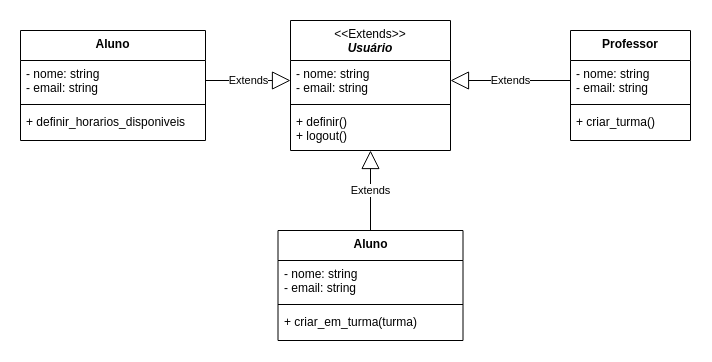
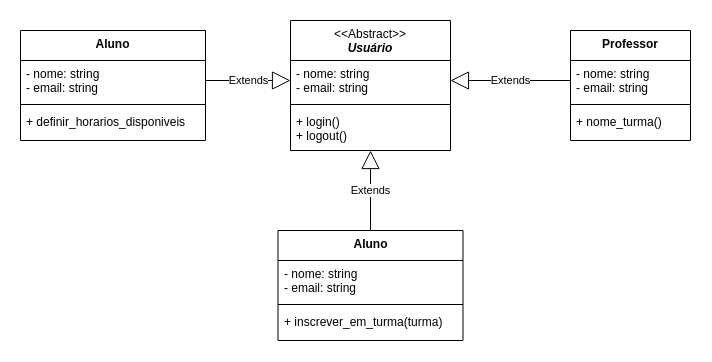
  <mxCell id="0" />
  <mxCell id="1" parent="0" />
- <mxCell id="2" value="&lt;div&gt;&lt;span style=&quot;font-weight: normal;&quot;&gt;&amp;lt;&amp;lt;Extends&amp;gt;&amp;gt;&lt;/span&gt;&lt;/div&gt;&lt;i&gt;Usuário&lt;/i&gt;" style="swimlane;fontStyle=1;align=center;verticalAlign=top;childLayout=stackLayout;horizontal=1;startSize=40;horizontalStack=0;resizeParent=1;resizeParentMax=0;resizeLast=0;collapsible=1;marginBottom=0;whiteSpace=wrap;html=1;" vertex="1" parent="1"><mxGeometry x="290" y="20" width="160" height="130" as="geometry"><mxRectangle x="360" y="320" width="100" height="30" as="alternateBounds" /></mxGeometry></mxCell>
+ <mxCell id="2" value="&lt;div&gt;&lt;span style=&quot;font-weight: normal;&quot;&gt;&amp;lt;&amp;lt;Abstract&amp;gt;&amp;gt;&lt;/span&gt;&lt;/div&gt;&lt;i&gt;Usuário&lt;/i&gt;" style="swimlane;fontStyle=1;align=center;verticalAlign=top;childLayout=stackLayout;horizontal=1;startSize=40;horizontalStack=0;resizeParent=1;resizeParentMax=0;resizeLast=0;collapsible=1;marginBottom=0;whiteSpace=wrap;html=1;" vertex="1" parent="1"><mxGeometry x="290" y="20" width="160" height="130" as="geometry"><mxRectangle x="360" y="320" width="100" height="30" as="alternateBounds" /></mxGeometry></mxCell>
  <mxCell id="3" value="- nome: string&lt;div&gt;- email: string&lt;/div&gt;&lt;div&gt;&lt;br&gt;&lt;/div&gt;" style="text;strokeColor=none;fillColor=none;align=left;verticalAlign=top;spacingLeft=4;spacingRight=4;overflow=hidden;rotatable=0;points=[[0,0.5],[1,0.5]];portConstraint=eastwest;whiteSpace=wrap;html=1;" vertex="1" parent="2"><mxGeometry y="40" width="160" height="40" as="geometry" /></mxCell>
  <mxCell id="4" value="" style="line;strokeWidth=1;fillColor=none;align=left;verticalAlign=middle;spacingTop=-1;spacingLeft=3;spacingRight=3;rotatable=0;labelPosition=right;points=[];portConstraint=eastwest;strokeColor=inherit;" vertex="1" parent="2"><mxGeometry y="80" width="160" height="8" as="geometry" /></mxCell>
- <mxCell id="5" value="+ definir()&lt;div&gt;+ logout()&lt;/div&gt;" style="text;strokeColor=none;fillColor=none;align=left;verticalAlign=top;spacingLeft=4;spacingRight=4;overflow=hidden;rotatable=0;points=[[0,0.5],[1,0.5]];portConstraint=eastwest;whiteSpace=wrap;html=1;" vertex="1" parent="2"><mxGeometry y="88" width="160" height="42" as="geometry" /></mxCell>
+ <mxCell id="5" value="+ login()&lt;div&gt;+ logout()&lt;/div&gt;" style="text;strokeColor=none;fillColor=none;align=left;verticalAlign=top;spacingLeft=4;spacingRight=4;overflow=hidden;rotatable=0;points=[[0,0.5],[1,0.5]];portConstraint=eastwest;whiteSpace=wrap;html=1;" vertex="1" parent="2"><mxGeometry y="88" width="160" height="42" as="geometry" /></mxCell>
  <mxCell id="6" value="Professor" style="swimlane;fontStyle=1;align=center;verticalAlign=top;childLayout=stackLayout;horizontal=1;startSize=30;horizontalStack=0;resizeParent=1;resizeParentMax=0;resizeLast=0;collapsible=1;marginBottom=0;whiteSpace=wrap;html=1;" vertex="1" parent="1"><mxGeometry x="570" y="30" width="120" height="110" as="geometry"><mxRectangle x="360" y="320" width="100" height="30" as="alternateBounds" /></mxGeometry></mxCell>
  <mxCell id="7" value="- nome: string&lt;div&gt;- email: string&lt;/div&gt;&lt;div&gt;&lt;br&gt;&lt;/div&gt;" style="text;strokeColor=none;fillColor=none;align=left;verticalAlign=top;spacingLeft=4;spacingRight=4;overflow=hidden;rotatable=0;points=[[0,0.5],[1,0.5]];portConstraint=eastwest;whiteSpace=wrap;html=1;" vertex="1" parent="6"><mxGeometry y="30" width="120" height="40" as="geometry" /></mxCell>
  <mxCell id="8" value="" style="line;strokeWidth=1;fillColor=none;align=left;verticalAlign=middle;spacingTop=-1;spacingLeft=3;spacingRight=3;rotatable=0;labelPosition=right;points=[];portConstraint=eastwest;strokeColor=inherit;" vertex="1" parent="6"><mxGeometry y="70" width="120" height="8" as="geometry" /></mxCell>
- <mxCell id="9" value="+ criar_turma()" style="text;strokeColor=none;fillColor=none;align=left;verticalAlign=top;spacingLeft=4;spacingRight=4;overflow=hidden;rotatable=0;points=[[0,0.5],[1,0.5]];portConstraint=eastwest;whiteSpace=wrap;html=1;" vertex="1" parent="6"><mxGeometry y="78" width="120" height="32" as="geometry" /></mxCell>
+ <mxCell id="9" value="+ nome_turma()" style="text;strokeColor=none;fillColor=none;align=left;verticalAlign=top;spacingLeft=4;spacingRight=4;overflow=hidden;rotatable=0;points=[[0,0.5],[1,0.5]];portConstraint=eastwest;whiteSpace=wrap;html=1;" vertex="1" parent="6"><mxGeometry y="78" width="120" height="32" as="geometry" /></mxCell>
  <mxCell id="10" value="Extends" style="endArrow=block;endSize=16;endFill=0;html=1;rounded=0;exitX=0;exitY=0.5;exitDx=0;exitDy=0;entryX=1;entryY=0.5;entryDx=0;entryDy=0;" edge="1" parent="1" source="7" target="3"><mxGeometry width="160" relative="1" as="geometry"><mxPoint x="450" y="200" as="sourcePoint" /><mxPoint x="610" y="200" as="targetPoint" /></mxGeometry></mxCell>
  <mxCell id="11" value="Aluno" style="swimlane;fontStyle=1;align=center;verticalAlign=top;childLayout=stackLayout;horizontal=1;startSize=30;horizontalStack=0;resizeParent=1;resizeParentMax=0;resizeLast=0;collapsible=1;marginBottom=0;whiteSpace=wrap;html=1;" vertex="1" parent="1"><mxGeometry x="277.5" y="230" width="185" height="110" as="geometry"><mxRectangle x="360" y="320" width="100" height="30" as="alternateBounds" /></mxGeometry></mxCell>
  <mxCell id="12" value="- nome: string&lt;div&gt;- email: string&lt;/div&gt;&lt;div&gt;&lt;br&gt;&lt;/div&gt;" style="text;strokeColor=none;fillColor=none;align=left;verticalAlign=top;spacingLeft=4;spacingRight=4;overflow=hidden;rotatable=0;points=[[0,0.5],[1,0.5]];portConstraint=eastwest;whiteSpace=wrap;html=1;" vertex="1" parent="11"><mxGeometry y="30" width="185" height="40" as="geometry" /></mxCell>
  <mxCell id="13" value="" style="line;strokeWidth=1;fillColor=none;align=left;verticalAlign=middle;spacingTop=-1;spacingLeft=3;spacingRight=3;rotatable=0;labelPosition=right;points=[];portConstraint=eastwest;strokeColor=inherit;" vertex="1" parent="11"><mxGeometry y="70" width="185" height="8" as="geometry" /></mxCell>
- <mxCell id="14" value="+ criar_em_turma(turma)" style="text;strokeColor=none;fillColor=none;align=left;verticalAlign=top;spacingLeft=4;spacingRight=4;overflow=hidden;rotatable=0;points=[[0,0.5],[1,0.5]];portConstraint=eastwest;whiteSpace=wrap;html=1;" vertex="1" parent="11"><mxGeometry y="78" width="185" height="32" as="geometry" /></mxCell>
+ <mxCell id="14" value="+ inscrever_em_turma(turma)" style="text;strokeColor=none;fillColor=none;align=left;verticalAlign=top;spacingLeft=4;spacingRight=4;overflow=hidden;rotatable=0;points=[[0,0.5],[1,0.5]];portConstraint=eastwest;whiteSpace=wrap;html=1;" vertex="1" parent="11"><mxGeometry y="78" width="185" height="32" as="geometry" /></mxCell>
  <mxCell id="15" value="Extends" style="endArrow=block;endSize=16;endFill=0;html=1;rounded=0;exitX=0.5;exitY=0;exitDx=0;exitDy=0;" edge="1" parent="1" source="11" target="2"><mxGeometry width="160" relative="1" as="geometry"><mxPoint x="560" y="200" as="sourcePoint" /><mxPoint x="350" y="180" as="targetPoint" /></mxGeometry></mxCell>
  <mxCell id="16" value="Aluno" style="swimlane;fontStyle=1;align=center;verticalAlign=top;childLayout=stackLayout;horizontal=1;startSize=30;horizontalStack=0;resizeParent=1;resizeParentMax=0;resizeLast=0;collapsible=1;marginBottom=0;whiteSpace=wrap;html=1;" vertex="1" parent="1"><mxGeometry x="20" y="30" width="185" height="110" as="geometry"><mxRectangle x="360" y="320" width="100" height="30" as="alternateBounds" /></mxGeometry></mxCell>
  <mxCell id="17" value="- nome: string&lt;div&gt;- email: string&lt;/div&gt;&lt;div&gt;&lt;br&gt;&lt;/div&gt;" style="text;strokeColor=none;fillColor=none;align=left;verticalAlign=top;spacingLeft=4;spacingRight=4;overflow=hidden;rotatable=0;points=[[0,0.5],[1,0.5]];portConstraint=eastwest;whiteSpace=wrap;html=1;" vertex="1" parent="16"><mxGeometry y="30" width="185" height="40" as="geometry" /></mxCell>
  <mxCell id="18" value="" style="line;strokeWidth=1;fillColor=none;align=left;verticalAlign=middle;spacingTop=-1;spacingLeft=3;spacingRight=3;rotatable=0;labelPosition=right;points=[];portConstraint=eastwest;strokeColor=inherit;" vertex="1" parent="16"><mxGeometry y="70" width="185" height="8" as="geometry" /></mxCell>
  <mxCell id="19" value="+ definir_horarios_disponiveis" style="text;strokeColor=none;fillColor=none;align=left;verticalAlign=top;spacingLeft=4;spacingRight=4;overflow=hidden;rotatable=0;points=[[0,0.5],[1,0.5]];portConstraint=eastwest;whiteSpace=wrap;html=1;" vertex="1" parent="16"><mxGeometry y="78" width="185" height="32" as="geometry" /></mxCell>
  <mxCell id="20" value="Extends" style="endArrow=block;endSize=16;endFill=0;html=1;rounded=0;exitX=1;exitY=0.5;exitDx=0;exitDy=0;entryX=0;entryY=0.5;entryDx=0;entryDy=0;" edge="1" parent="1" source="17" target="3"><mxGeometry width="160" relative="1" as="geometry"><mxPoint x="320" y="250" as="sourcePoint" /><mxPoint x="320" y="170" as="targetPoint" /></mxGeometry></mxCell>
